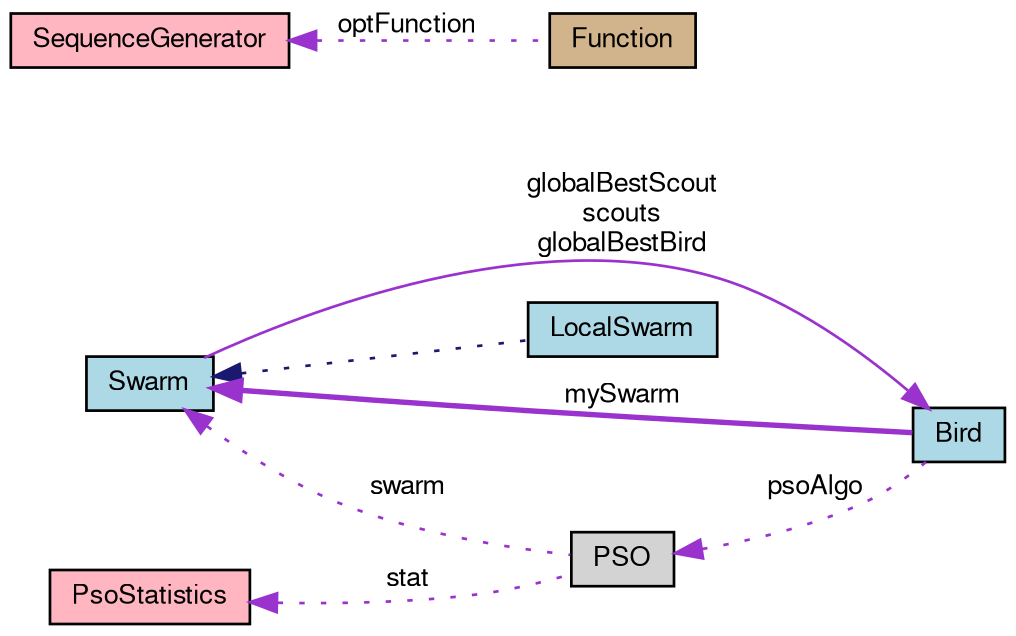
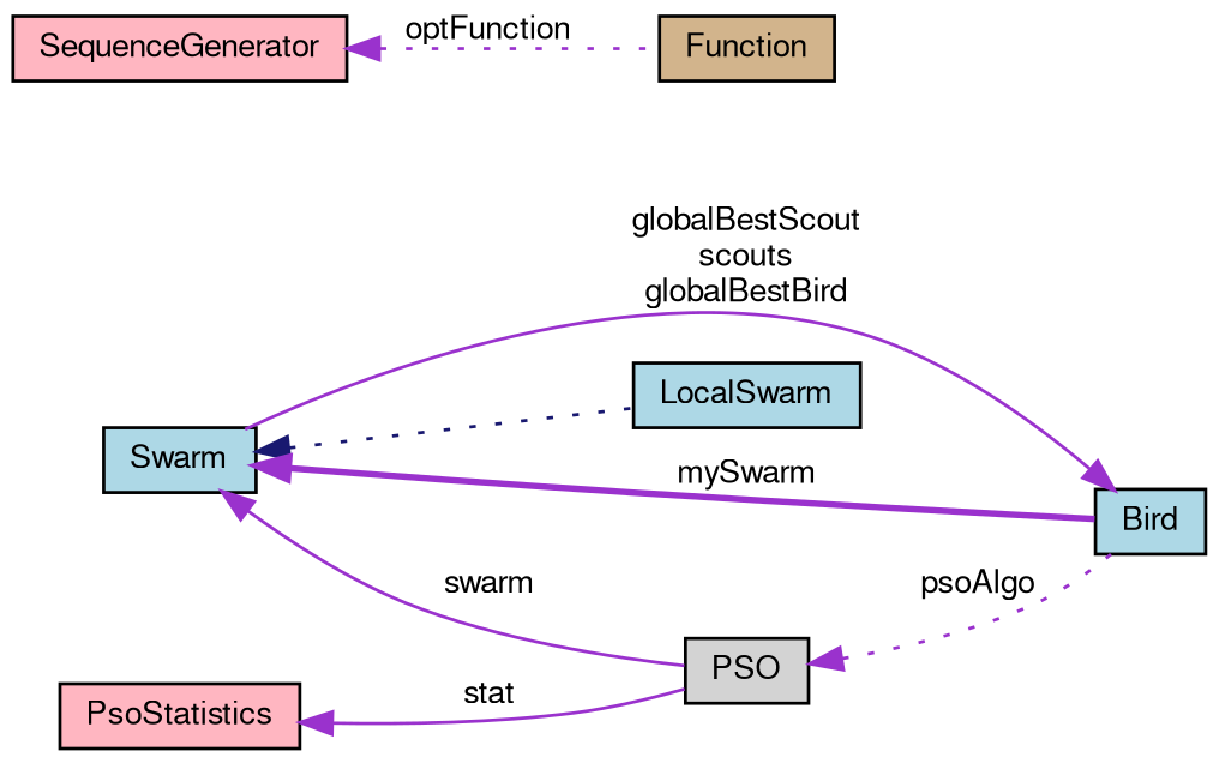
  digraph {
    rankdir=LR
    node [color=black fillcolor=lightblue fontname=FreeSans fontsize=10 shape=record style=filled]
    edge [color=darkorchid3 dir=back fontname=FreeSans fontsize=10 labelfontname=FreeSans labelfontsize=10 style=dotted]
    n1 [fontcolor=black height=0.2 label=LocalSwarm width=0.4]
    n2 [height=0.2 label=Swarm width=0.4]
    n3 [height=0.2 label=Bird width=0.4]
    n4 [fillcolor=lightgrey height=0.2 label=PSO width=0.4]
    n5 [fillcolor=lightpink height=0.2 label=PsoStatistics width=0.4]
    n6 [fillcolor=tan height=0.2 label=Function width=0.4]
    n7 [fillcolor=lightpink height=0.2 label=SequenceGenerator width=0.4]
    n2 -> n1 [color=midnightblue]
    n2 -> n3 [label=mySwarm style=bold]
-   n2 -> n4 [label=swarm]
+   n2 -> n4 [label=swarm style=solid]
    n3 -> n2 [label="globalBestScout\nscouts\nglobalBestBird" style=solid]
    n4 -> n3 [label=psoAlgo]
-   n5 -> n4 [label=stat]
+   n5 -> n4 [label=stat style=solid]
    n7 -> n6 [label=optFunction]
  }
